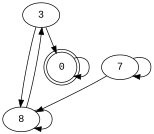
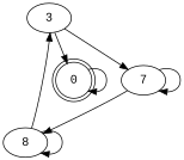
  digraph {
    fontname="Liberation Mono"
    node [fontname="Liberation Mono"]
    edge [fontname="Liberation Mono"]
    n1 [label=0 shape=doublecircle]
    7
    8
    n4 [label=3]
    n1 -> n1
    7 -> 7
    7 -> 8
    8 -> 8
    8 -> n4
    n4 -> n1
-   n4 -> 8
+   n4 -> 7
  }
